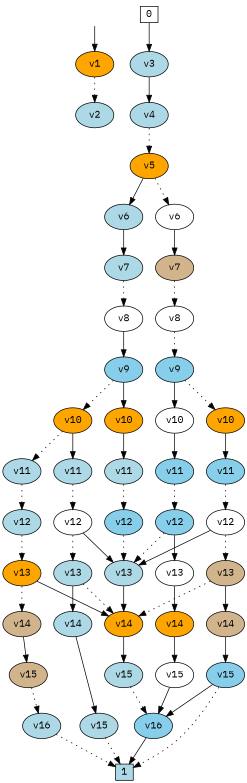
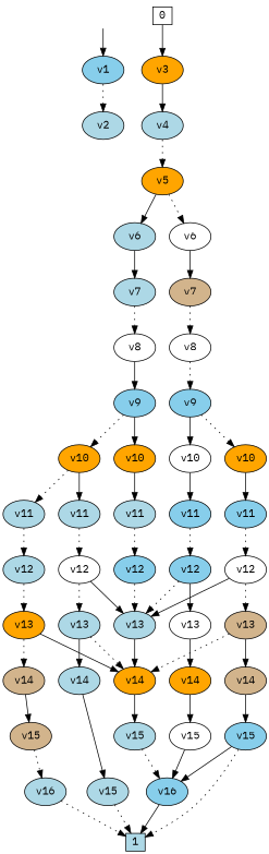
  digraph {
    fontname="IBM Plex Mono"
    node [fontname="IBM Plex Mono" style=filled fillcolor=lightblue]
    edge [fontname="IBM Plex Mono" style=filled]
    init__ [height=0 style=invis width=0 fillcolor=""]
-   n2 [fillcolor=orange label=v1]
+   n2 [fillcolor=skyblue label=v1]
    n3 [label=v2]
-   n4 [label=v3]
+   n4 [fillcolor=orange label=v3]
    n5 [label=v4]
    n6 [fillcolor=orange label=v5]
    n7 [fillcolor=white label=v6]
    n8 [label=v6]
    n9 [fillcolor=tan label=v7]
    n10 [label=v7]
    n11 [fillcolor=white label=v8]
    n12 [fillcolor=white label=v8]
    n13 [fillcolor=skyblue label=v9]
    n14 [fillcolor=orange label=v10]
    n15 [fillcolor=orange label=v10]
    n16 [label=v11]
    n17 [label=v11]
    n18 [label=v11]
    n19 [label=v12]
    n20 [fillcolor=white label=v12]
    n21 [fillcolor=skyblue label=v12]
    n22 [label=v13]
    n23 [fillcolor=orange label=v14]
    n24 [label=v15]
    n25 [fillcolor=skyblue label=v16]
    n26 [height=0.3 label=1 shape=box width=0.3]
    n27 [fillcolor=orange label=v13]
    n28 [label=v13]
    n29 [label=v14]
    n30 [label=v15]
    n31 [fillcolor=tan label=v14]
    n32 [fillcolor=tan label=v15]
    n33 [label=v16]
    n34 [fillcolor=skyblue label=v9]
    n35 [fillcolor=orange label=v10]
    n36 [fillcolor=white label=v10]
    n37 [fillcolor=skyblue label=v11]
    n38 [fillcolor=skyblue label=v11]
    n39 [fillcolor=white label=v12]
    n40 [fillcolor=skyblue label=v12]
    n41 [fillcolor=white label=v13]
    n42 [fillcolor=orange label=v14]
    n43 [fillcolor=white label=v15]
    n44 [fillcolor=tan label=v13]
    n45 [fillcolor=tan label=v14]
    n46 [fillcolor=skyblue label=v15]
    n47 [fillcolor=white height=0.3 label=0 shape=box width=0.3]
    init__ -> n2 [style=""]
    n2 -> n3 [style=dotted]
    n4 -> n5
    n5 -> n6 [style=dotted]
    n6 -> n7 [style=dotted]
    n6 -> n8
    n7 -> n9
    n8 -> n10
    n9 -> n11 [style=dotted]
    n10 -> n12 [style=dotted]
    n11 -> n34 [style=dotted]
    n12 -> n13
    n13 -> n14 [style=dotted]
    n13 -> n15
    n14 -> n16 [style=dotted]
    n14 -> n17
    n15 -> n18
    n16 -> n19 [style=dotted]
    n17 -> n20 [style=dotted]
    n18 -> n21 [style=dotted]
    n19 -> n27 [style=dotted]
    n20 -> n22
    n20 -> n28 [style=dotted]
    n21 -> n22 [style=dotted]
    n22 -> n23
    n23 -> n24
    n24 -> n25 [style=dotted]
    n25 -> n26
    n27 -> n23
    n27 -> n31 [style=dotted]
    n28 -> n23 [style=dotted]
    n28 -> n29
    n29 -> n30
    n30 -> n26 [style=dotted]
    n31 -> n32
    n32 -> n33 [style=dotted]
    n33 -> n26 [style=dotted]
    n34 -> n35 [style=dotted]
    n34 -> n36
    n35 -> n37
    n36 -> n38
    n37 -> n39 [style=dotted]
    n38 -> n40 [style=dotted]
    n39 -> n22
    n39 -> n44 [style=dotted]
    n40 -> n22 [style=dotted]
    n40 -> n41
    n41 -> n42
    n42 -> n43
    n43 -> n25
    n44 -> n23 [style=dotted]
    n44 -> n45
    n45 -> n46
    n46 -> n25
    n46 -> n26 [style=dotted]
    n47 -> n4
  }
